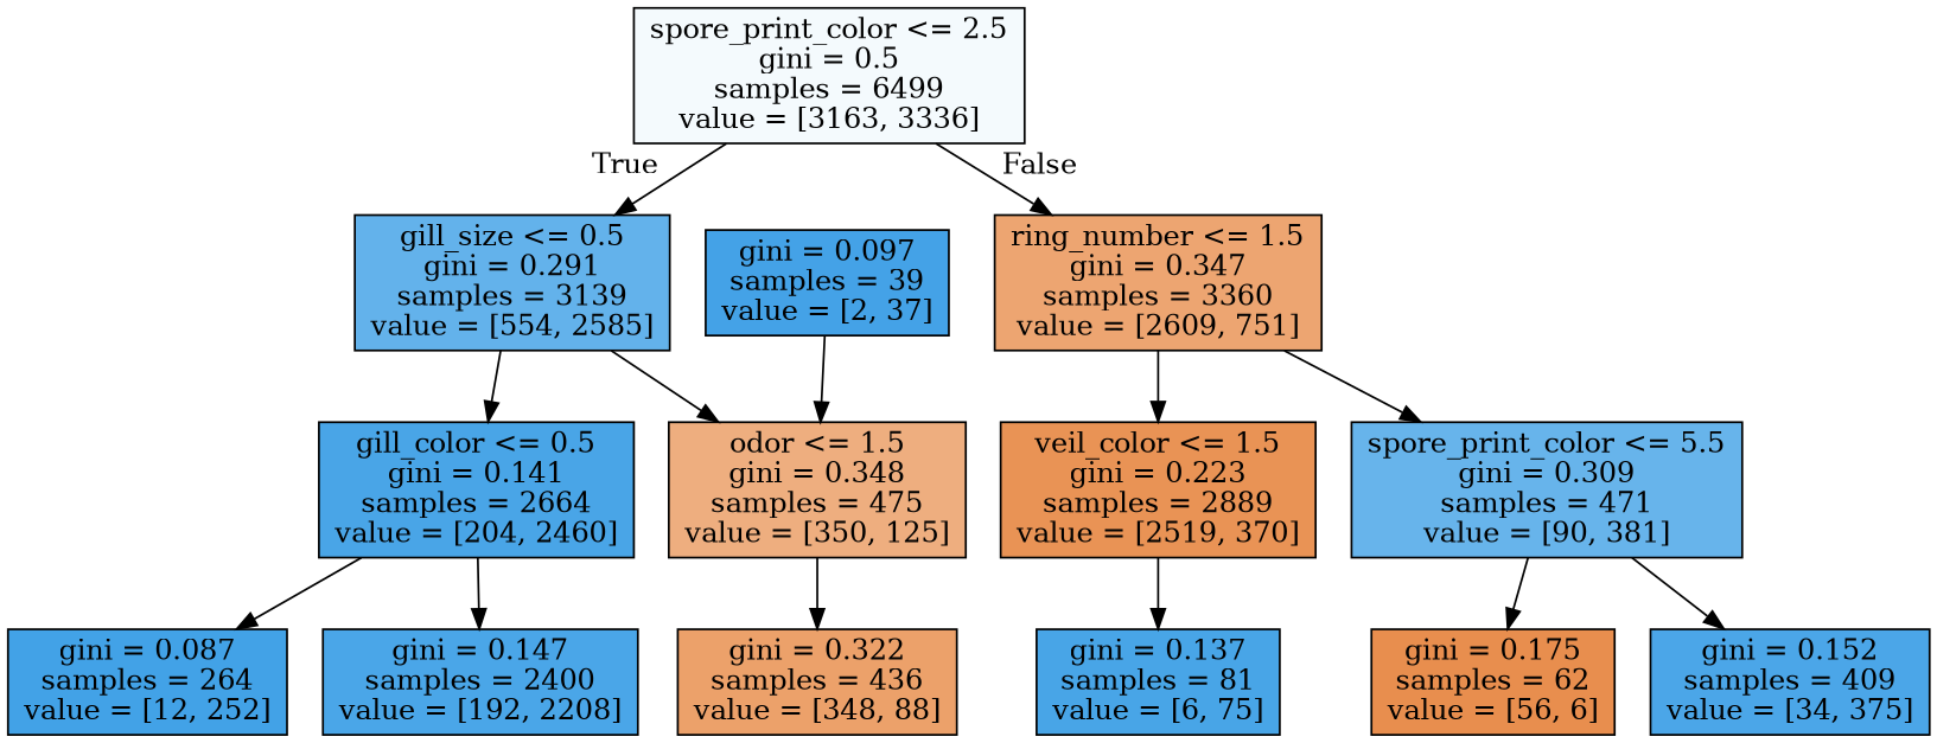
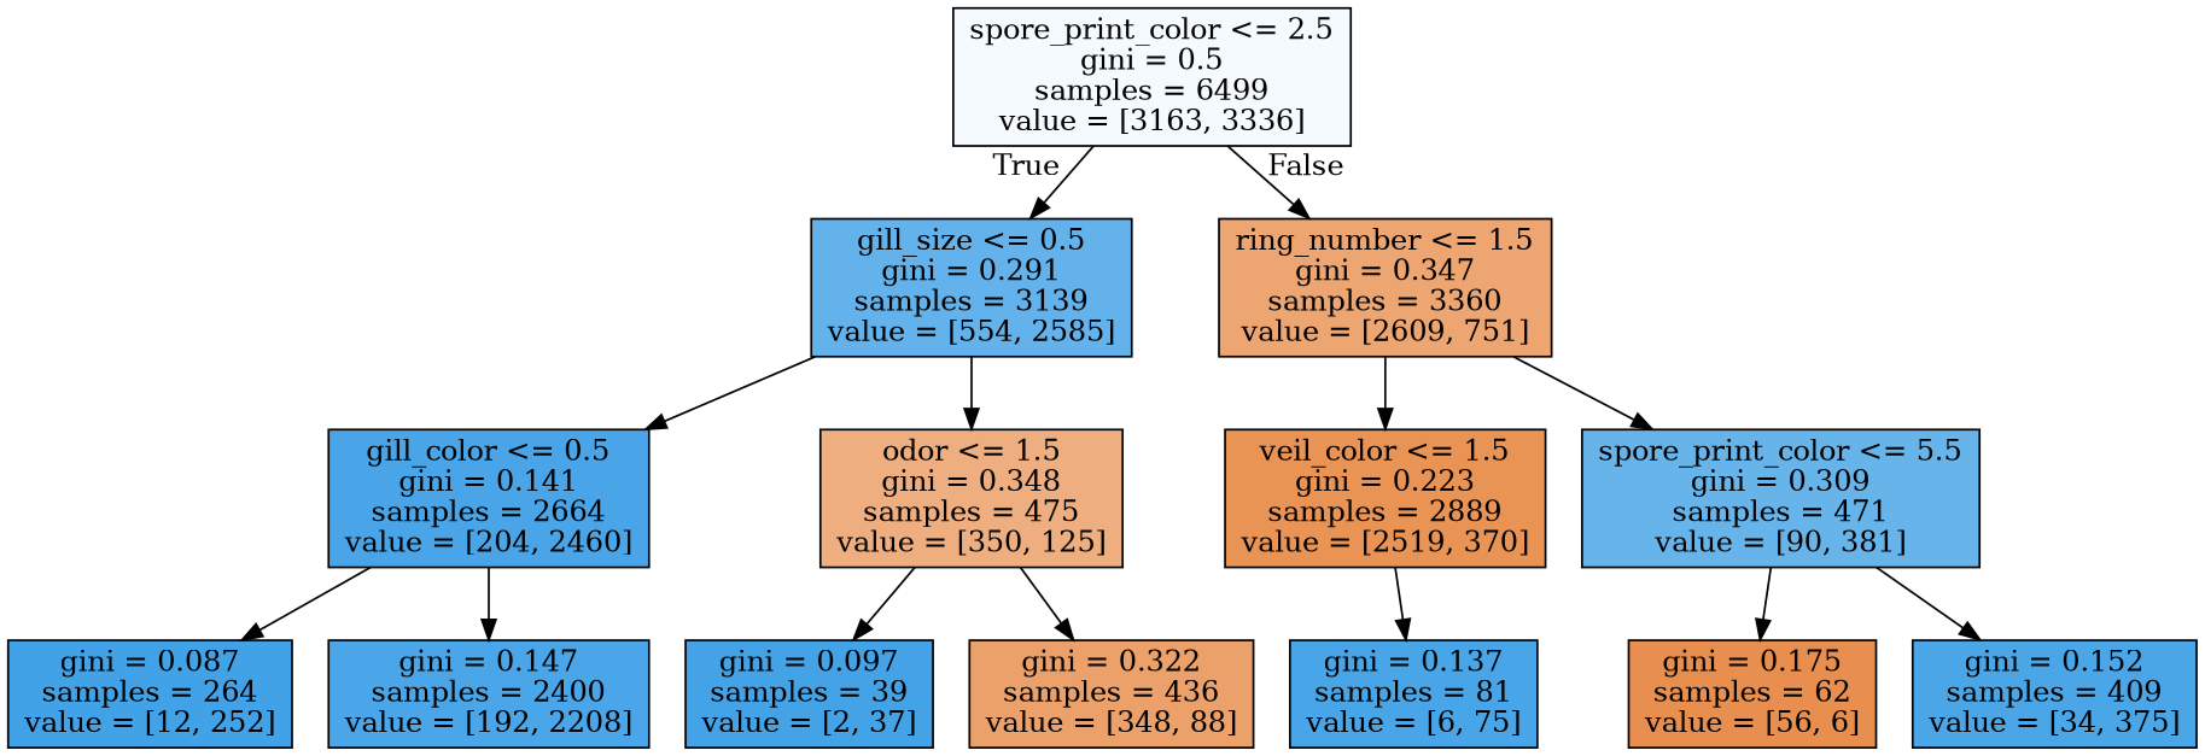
  digraph {
    node [color=black shape=box style=filled]
    n1 [fillcolor="#399de50d" label="spore_print_color <= 2.5\ngini = 0.5\nsamples = 6499\nvalue = [3163, 3336]"]
    n2 [fillcolor="#399de5c8" label="gill_size <= 0.5\ngini = 0.291\nsamples = 3139\nvalue = [554, 2585]"]
    n3 [fillcolor="#e58139b6" label="ring_number <= 1.5\ngini = 0.347\nsamples = 3360\nvalue = [2609, 751]"]
    n4 [fillcolor="#399de5ea" label="gill_color <= 0.5\ngini = 0.141\nsamples = 2664\nvalue = [204, 2460]"]
    n5 [fillcolor="#e58139a4" label="odor <= 1.5\ngini = 0.348\nsamples = 475\nvalue = [350, 125]"]
    n6 [fillcolor="#e58139da" label="veil_color <= 1.5\ngini = 0.223\nsamples = 2889\nvalue = [2519, 370]"]
    n7 [fillcolor="#399de5c3" label="spore_print_color <= 5.5\ngini = 0.309\nsamples = 471\nvalue = [90, 381]"]
    n8 [fillcolor="#399de5f3" label="gini = 0.087\nsamples = 264\nvalue = [12, 252]"]
    n9 [fillcolor="#399de5e9" label="gini = 0.147\nsamples = 2400\nvalue = [192, 2208]"]
    n10 [fillcolor="#399de5f1" label="gini = 0.097\nsamples = 39\nvalue = [2, 37]"]
    n11 [fillcolor="#e58139bf" label="gini = 0.322\nsamples = 436\nvalue = [348, 88]"]
    n12 [fillcolor="#399de5eb" label="gini = 0.137\nsamples = 81\nvalue = [6, 75]"]
    n13 [fillcolor="#e58139e4" label="gini = 0.175\nsamples = 62\nvalue = [56, 6]"]
    n14 [fillcolor="#399de5e8" label="gini = 0.152\nsamples = 409\nvalue = [34, 375]"]
    n1 -> n2 [headlabel=True labelangle=45 labeldistance=2.5]
    n1 -> n3 [headlabel=False labelangle=-45 labeldistance=2.5]
    n2 -> n4
    n2 -> n5
    n3 -> n6
    n3 -> n7
    n4 -> n8
    n4 -> n9
-   n10 -> n5
+   n5 -> n10
    n5 -> n11
    n6 -> n12
    n7 -> n13
    n7 -> n14
  }
